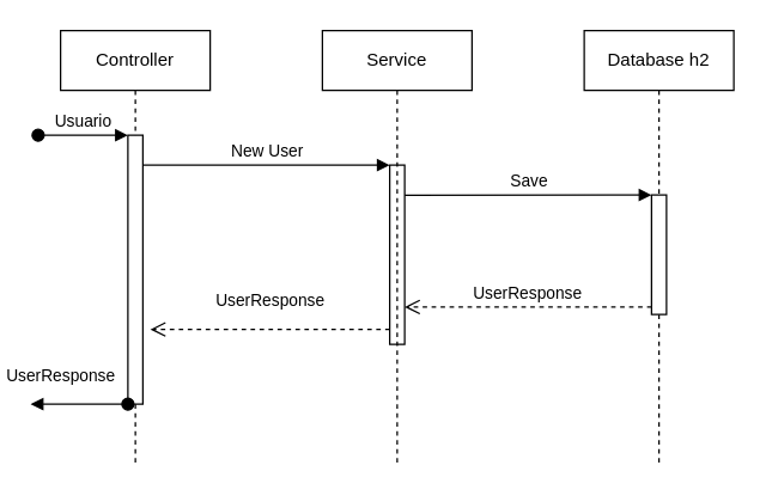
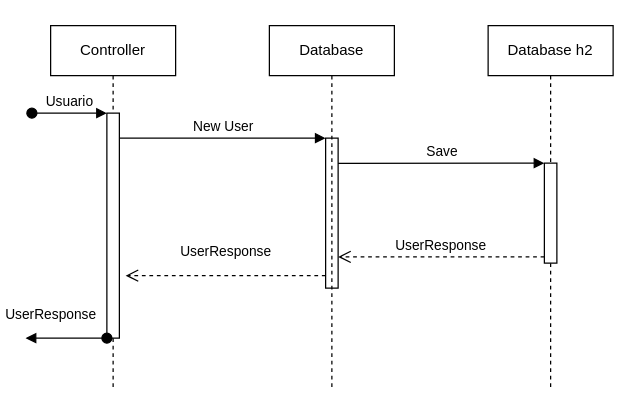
  <mxCell id="0" />
  <mxCell id="1" parent="0" />
  <mxCell id="2" value="Controller" style="shape=umlLifeline;perimeter=lifelinePerimeter;whiteSpace=wrap;html=1;container=0;dropTarget=0;collapsible=0;recursiveResize=0;outlineConnect=0;portConstraint=eastwest;newEdgeStyle={&quot;edgeStyle&quot;:&quot;elbowEdgeStyle&quot;,&quot;elbow&quot;:&quot;vertical&quot;,&quot;curved&quot;:0,&quot;rounded&quot;:0};" vertex="1" parent="1"><mxGeometry x="40" y="20" width="100" height="290" as="geometry" /></mxCell>
  <mxCell id="3" value="" style="html=1;points=[];perimeter=orthogonalPerimeter;outlineConnect=0;targetShapes=umlLifeline;portConstraint=eastwest;newEdgeStyle={&quot;edgeStyle&quot;:&quot;elbowEdgeStyle&quot;,&quot;elbow&quot;:&quot;vertical&quot;,&quot;curved&quot;:0,&quot;rounded&quot;:0};" vertex="1" parent="2"><mxGeometry x="45" y="70" width="10" height="180" as="geometry" /></mxCell>
  <mxCell id="4" value="Usuario" style="html=1;verticalAlign=bottom;startArrow=oval;endArrow=block;startSize=8;edgeStyle=elbowEdgeStyle;elbow=vertical;curved=0;rounded=0;" edge="1" parent="2" target="3"><mxGeometry relative="1" as="geometry"><mxPoint x="-15" y="70" as="sourcePoint" /></mxGeometry></mxCell>
  <mxCell id="5" value="" style="html=1;points=[];perimeter=orthogonalPerimeter;outlineConnect=0;targetShapes=umlLifeline;portConstraint=eastwest;newEdgeStyle={&quot;edgeStyle&quot;:&quot;elbowEdgeStyle&quot;,&quot;elbow&quot;:&quot;vertical&quot;,&quot;curved&quot;:0,&quot;rounded&quot;:0};" vertex="1" parent="1"><mxGeometry x="260" y="110" width="10" height="120" as="geometry" /></mxCell>
  <mxCell id="6" value="New User" style="html=1;verticalAlign=bottom;endArrow=block;edgeStyle=elbowEdgeStyle;elbow=vertical;curved=0;rounded=0;" edge="1" parent="1" source="3" target="5"><mxGeometry x="0.003" relative="1" as="geometry"><mxPoint x="100" y="100.07" as="sourcePoint" /><Array as="points"><mxPoint x="130" y="110" /></Array><mxPoint as="offset" /></mxGeometry></mxCell>
  <mxCell id="7" value="UserResponse" style="html=1;verticalAlign=bottom;endArrow=open;dashed=1;endSize=8;edgeStyle=elbowEdgeStyle;elbow=vertical;curved=0;rounded=0;" edge="1" parent="1" source="5"><mxGeometry y="-10" relative="1" as="geometry"><mxPoint x="100" y="220" as="targetPoint" /><Array as="points"><mxPoint x="160" y="220" /></Array><mxPoint as="offset" /></mxGeometry></mxCell>
- <mxCell id="8" value="Service" style="shape=umlLifeline;perimeter=lifelinePerimeter;whiteSpace=wrap;html=1;container=0;dropTarget=0;collapsible=0;recursiveResize=0;outlineConnect=0;portConstraint=eastwest;newEdgeStyle={&quot;edgeStyle&quot;:&quot;elbowEdgeStyle&quot;,&quot;elbow&quot;:&quot;vertical&quot;,&quot;curved&quot;:0,&quot;rounded&quot;:0};" vertex="1" parent="1"><mxGeometry x="215" y="20" width="100" height="290" as="geometry" /></mxCell>
+ <mxCell id="8" value="Database" style="shape=umlLifeline;perimeter=lifelinePerimeter;whiteSpace=wrap;html=1;container=0;dropTarget=0;collapsible=0;recursiveResize=0;outlineConnect=0;portConstraint=eastwest;newEdgeStyle={&quot;edgeStyle&quot;:&quot;elbowEdgeStyle&quot;,&quot;elbow&quot;:&quot;vertical&quot;,&quot;curved&quot;:0,&quot;rounded&quot;:0};" vertex="1" parent="1"><mxGeometry x="215" y="20" width="100" height="290" as="geometry" /></mxCell>
  <mxCell id="9" value="Database h2" style="shape=umlLifeline;perimeter=lifelinePerimeter;whiteSpace=wrap;html=1;container=0;dropTarget=0;collapsible=0;recursiveResize=0;outlineConnect=0;portConstraint=eastwest;newEdgeStyle={&quot;edgeStyle&quot;:&quot;elbowEdgeStyle&quot;,&quot;elbow&quot;:&quot;vertical&quot;,&quot;curved&quot;:0,&quot;rounded&quot;:0};" vertex="1" parent="1"><mxGeometry x="390" y="20" width="100" height="290" as="geometry" /></mxCell>
  <mxCell id="10" value="" style="html=1;points=[];perimeter=orthogonalPerimeter;outlineConnect=0;targetShapes=umlLifeline;portConstraint=eastwest;newEdgeStyle={&quot;edgeStyle&quot;:&quot;elbowEdgeStyle&quot;,&quot;elbow&quot;:&quot;vertical&quot;,&quot;curved&quot;:0,&quot;rounded&quot;:0};" vertex="1" parent="9"><mxGeometry x="45" y="110" width="10" height="80" as="geometry" /></mxCell>
  <mxCell id="11" value="Save" style="html=1;verticalAlign=bottom;endArrow=block;edgeStyle=elbowEdgeStyle;elbow=vertical;curved=0;rounded=0;" edge="1" parent="1" target="10"><mxGeometry relative="1" as="geometry"><mxPoint x="270" y="130.1" as="sourcePoint" /></mxGeometry></mxCell>
  <mxCell id="12" value="UserResponse" style="html=1;verticalAlign=bottom;endArrow=open;dashed=1;endSize=8;edgeStyle=elbowEdgeStyle;elbow=vertical;curved=0;rounded=0;" edge="1" parent="1" source="10"><mxGeometry relative="1" as="geometry"><mxPoint x="270" y="205.1" as="targetPoint" /></mxGeometry></mxCell>
  <mxCell id="13" value="UserResponse" style="html=1;verticalAlign=bottom;startArrow=oval;endArrow=block;startSize=8;edgeStyle=elbowEdgeStyle;elbow=vertical;curved=0;rounded=0;" edge="1" parent="1"><mxGeometry x="0.385" y="-10" relative="1" as="geometry"><mxPoint x="85" y="270" as="sourcePoint" /><mxPoint x="20" y="270" as="targetPoint" /><Array as="points"><mxPoint x="60" y="270" /></Array><mxPoint as="offset" /></mxGeometry></mxCell>
